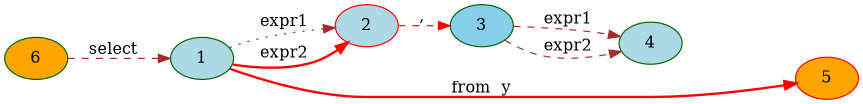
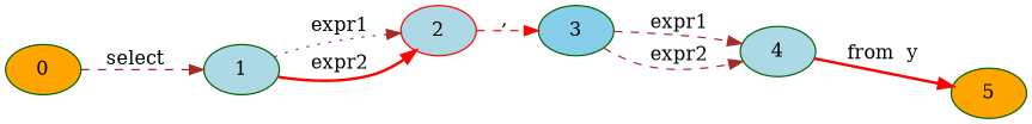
  digraph {
    d2tgraphstyle="scale=0.6"
    rankdir=LR
    node [color=darkgreen fillcolor=lightblue style=filled]
    edge [color=brown style=dashed]
    1
-   0 [fillcolor=orange label=6]
+   0 [fillcolor=orange]
    2 [color=red]
    3 [fillcolor=skyblue]
    4
-   5 [color=red fillcolor=orange]
+   5 [fillcolor=orange]
    1 -> 2 [label=" expr1 " style=dotted]
    1 -> 2 [color=red label=" expr2 " style=bold]
    0 -> 1 [label="select \ "]
    2 -> 3 [color=red label=","]
    3 -> 4 [label=" expr1 "]
    3 -> 4 [label=" expr2 "]
-   1 -> 5 [color=red label=" from \ y " style=bold]
+   4 -> 5 [color=red label=" from \ y " style=bold]
  }
